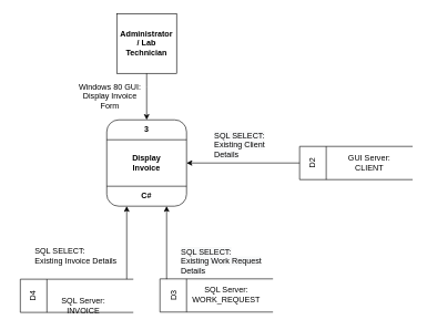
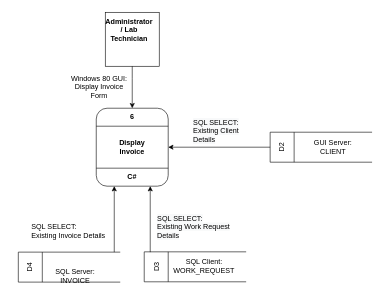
  <mxCell id="0" />
  <mxCell id="1" parent="0" />
  <mxCell id="2" style="edgeStyle=orthogonalEdgeStyle;rounded=0;orthogonalLoop=1;jettySize=auto;html=1;startArrow=none;startFill=0;endArrow=classic;endFill=1;" parent="1" edge="1"><mxGeometry relative="1" as="geometry"><mxPoint x="220" y="100" as="sourcePoint" /><mxPoint x="220" y="180" as="targetPoint" /><Array as="points"><mxPoint x="220" y="130" /><mxPoint x="220" y="130" /></Array></mxGeometry></mxCell>
  <mxCell id="3" value="" style="whiteSpace=wrap;html=1;aspect=fixed;" parent="1" vertex="1"><mxGeometry x="175" y="20" width="90" height="90" as="geometry" /></mxCell>
- <mxCell id="4" value="Administrator / Lab Technician" style="text;html=1;strokeColor=none;fillColor=none;align=center;verticalAlign=middle;whiteSpace=wrap;rounded=0;fontStyle=1" parent="1" vertex="1"><mxGeometry x="190" y="50" width="60" height="30" as="geometry" /></mxCell>
+ <mxCell id="4" value="Administrator / Lab Technician" style="text;html=1;strokeColor=none;fillColor=none;align=center;verticalAlign=middle;whiteSpace=wrap;rounded=0;fontStyle=1" parent="1" vertex="1"><mxGeometry x="185" y="35" width="60" height="30" as="geometry" /></mxCell>
  <mxCell id="5" value="" style="rounded=1;whiteSpace=wrap;html=1;" parent="1" vertex="1"><mxGeometry x="160" y="180" width="120" height="130" as="geometry" /></mxCell>
  <mxCell id="6" value="Display Invoice" style="text;html=1;strokeColor=none;fillColor=none;align=center;verticalAlign=middle;whiteSpace=wrap;rounded=0;fontStyle=1" parent="1" vertex="1"><mxGeometry x="190" y="230" width="60" height="30" as="geometry" /></mxCell>
  <mxCell id="7" value="Windows 80 GUI:&lt;br&gt;Display Invoice Form" style="text;html=1;strokeColor=none;fillColor=none;align=center;verticalAlign=middle;whiteSpace=wrap;rounded=0;" parent="1" vertex="1"><mxGeometry x="110" y="130" width="110" height="30" as="geometry" /></mxCell>
  <mxCell id="8" value="" style="endArrow=none;html=1;rounded=0;" parent="1" edge="1"><mxGeometry width="50" height="50" relative="1" as="geometry"><mxPoint x="30" y="420" as="sourcePoint" /><mxPoint x="200" y="420" as="targetPoint" /></mxGeometry></mxCell>
  <mxCell id="9" value="" style="endArrow=none;html=1;rounded=0;" parent="1" edge="1"><mxGeometry width="50" height="50" relative="1" as="geometry"><mxPoint x="30" y="470" as="sourcePoint" /><mxPoint x="200" y="470" as="targetPoint" /></mxGeometry></mxCell>
  <mxCell id="10" value="" style="endArrow=none;html=1;rounded=0;" parent="1" edge="1"><mxGeometry width="50" height="50" relative="1" as="geometry"><mxPoint x="30" y="470" as="sourcePoint" /><mxPoint x="30" y="420" as="targetPoint" /></mxGeometry></mxCell>
  <mxCell id="11" value="" style="endArrow=none;html=1;rounded=0;" parent="1" edge="1"><mxGeometry width="50" height="50" relative="1" as="geometry"><mxPoint x="70" y="470" as="sourcePoint" /><mxPoint x="70" y="420" as="targetPoint" /></mxGeometry></mxCell>
  <mxCell id="12" value="D4" style="text;html=1;strokeColor=none;fillColor=none;align=center;verticalAlign=middle;whiteSpace=wrap;rounded=0;rotation=-90;" parent="1" vertex="1"><mxGeometry x="20" y="430" width="60" height="30" as="geometry" /></mxCell>
  <mxCell id="13" value="" style="endArrow=classic;html=1;rounded=0;entryX=0.25;entryY=1;entryDx=0;entryDy=0;" parent="1" target="5" edge="1"><mxGeometry width="50" height="50" relative="1" as="geometry"><mxPoint x="190" y="420" as="sourcePoint" /><mxPoint x="220" y="310" as="targetPoint" /><Array as="points" /></mxGeometry></mxCell>
  <mxCell id="14" value="SQL SELECT:&lt;br&gt;Existing Invoice Details&lt;span style=&quot;&quot;&gt;&lt;br&gt;&lt;/span&gt;" style="text;html=1;strokeColor=none;fillColor=none;align=left;verticalAlign=middle;whiteSpace=wrap;rounded=0;" parent="1" vertex="1"><mxGeometry x="50" y="370" width="130" height="30" as="geometry" /></mxCell>
  <mxCell id="15" value="SQL Server:&lt;br&gt;INVOICE" style="text;html=1;strokeColor=none;fillColor=none;align=center;verticalAlign=middle;whiteSpace=wrap;rounded=0;" parent="1" vertex="1"><mxGeometry x="90" y="445" width="70" height="30" as="geometry" /></mxCell>
  <mxCell id="16" value="" style="endArrow=none;html=1;rounded=0;" parent="1" edge="1"><mxGeometry width="50" height="50" relative="1" as="geometry"><mxPoint x="160" y="210" as="sourcePoint" /><mxPoint x="280" y="210" as="targetPoint" /></mxGeometry></mxCell>
  <mxCell id="17" value="" style="endArrow=none;html=1;rounded=0;" parent="1" edge="1"><mxGeometry width="50" height="50" relative="1" as="geometry"><mxPoint x="160" y="280" as="sourcePoint" /><mxPoint x="280" y="280" as="targetPoint" /></mxGeometry></mxCell>
- <mxCell id="18" value="3" style="text;html=1;strokeColor=none;fillColor=none;align=center;verticalAlign=middle;whiteSpace=wrap;rounded=0;fontStyle=1" parent="1" vertex="1"><mxGeometry x="190" y="180" width="60" height="30" as="geometry" /></mxCell>
+ <mxCell id="18" value="6" style="text;html=1;strokeColor=none;fillColor=none;align=center;verticalAlign=middle;whiteSpace=wrap;rounded=0;fontStyle=1" parent="1" vertex="1"><mxGeometry x="190" y="180" width="60" height="30" as="geometry" /></mxCell>
  <mxCell id="19" value="C#" style="text;html=1;strokeColor=none;fillColor=none;align=center;verticalAlign=middle;whiteSpace=wrap;rounded=0;fontStyle=1" parent="1" vertex="1"><mxGeometry x="190" y="280" width="60" height="30" as="geometry" /></mxCell>
  <mxCell id="20" value="" style="endArrow=none;html=1;rounded=0;" parent="1" edge="1"><mxGeometry width="50" height="50" relative="1" as="geometry"><mxPoint x="240" y="419.5" as="sourcePoint" /><mxPoint x="410" y="419.5" as="targetPoint" /></mxGeometry></mxCell>
  <mxCell id="21" value="" style="endArrow=none;html=1;rounded=0;" parent="1" edge="1"><mxGeometry width="50" height="50" relative="1" as="geometry"><mxPoint x="240" y="469.5" as="sourcePoint" /><mxPoint x="410" y="469.5" as="targetPoint" /></mxGeometry></mxCell>
  <mxCell id="22" value="" style="endArrow=none;html=1;rounded=0;" parent="1" edge="1"><mxGeometry width="50" height="50" relative="1" as="geometry"><mxPoint x="240" y="469.5" as="sourcePoint" /><mxPoint x="240" y="419.5" as="targetPoint" /></mxGeometry></mxCell>
  <mxCell id="23" value="" style="endArrow=none;html=1;rounded=0;" parent="1" edge="1"><mxGeometry width="50" height="50" relative="1" as="geometry"><mxPoint x="280" y="469.5" as="sourcePoint" /><mxPoint x="280" y="419.5" as="targetPoint" /></mxGeometry></mxCell>
  <mxCell id="24" value="D3" style="text;html=1;strokeColor=none;fillColor=none;align=center;verticalAlign=middle;whiteSpace=wrap;rounded=0;rotation=-90;" parent="1" vertex="1"><mxGeometry x="230" y="429.5" width="60" height="30" as="geometry" /></mxCell>
- <mxCell id="25" value="SQL Server:&lt;br&gt;WORK_REQUEST" style="text;html=1;strokeColor=none;fillColor=none;align=center;verticalAlign=middle;whiteSpace=wrap;rounded=0;" parent="1" vertex="1"><mxGeometry x="310" y="428.5" width="60" height="30" as="geometry" /></mxCell>
+ <mxCell id="25" value="SQL Client:&lt;br&gt;WORK_REQUEST" style="text;html=1;strokeColor=none;fillColor=none;align=center;verticalAlign=middle;whiteSpace=wrap;rounded=0;" parent="1" vertex="1"><mxGeometry x="310" y="428.5" width="60" height="30" as="geometry" /></mxCell>
  <mxCell id="26" value="" style="endArrow=classic;html=1;rounded=0;entryX=0.75;entryY=1;entryDx=0;entryDy=0;" parent="1" target="5" edge="1"><mxGeometry width="50" height="50" relative="1" as="geometry"><mxPoint x="250" y="420" as="sourcePoint" /><mxPoint x="460" y="330" as="targetPoint" /><Array as="points" /></mxGeometry></mxCell>
- <mxCell id="27" value="&lt;span style=&quot;color: rgb(0, 0, 0); font-family: Helvetica; font-size: 12px; font-style: normal; font-variant-ligatures: normal; font-variant-caps: normal; font-weight: 400; letter-spacing: normal; orphans: 2; text-align: left; text-indent: 0px; text-transform: none; widows: 2; word-spacing: 0px; -webkit-text-stroke-width: 0px; text-decoration-thickness: initial; text-decoration-style: initial; text-decoration-color: initial; background-color: rgb(248, 249, 250); float: none; display: inline !important;&quot;&gt;SQL SELECT:&lt;/span&gt;&lt;br style=&quot;color: rgb(0, 0, 0); font-family: Helvetica; font-size: 12px; font-style: normal; font-variant-ligatures: normal; font-variant-caps: normal; font-weight: 400; letter-spacing: normal; orphans: 2; text-align: left; text-indent: 0px; text-transform: none; widows: 2; word-spacing: 0px; -webkit-text-stroke-width: 0px; text-decoration-thickness: initial; text-decoration-style: initial; text-decoration-color: initial; background-color: rgb(248, 249, 250);&quot;&gt;&lt;span style=&quot;color: rgb(0, 0, 0); font-family: Helvetica; font-size: 12px; font-style: normal; font-variant-ligatures: normal; font-variant-caps: normal; font-weight: 400; letter-spacing: normal; orphans: 2; text-align: left; text-indent: 0px; text-transform: none; widows: 2; word-spacing: 0px; -webkit-text-stroke-width: 0px; text-decoration-thickness: initial; text-decoration-style: initial; text-decoration-color: initial; background-color: rgb(248, 249, 250); float: none; display: inline !important;&quot;&gt;Existing Work Request Details&lt;/span&gt;" style="text;whiteSpace=wrap;html=1;" parent="1" vertex="1"><mxGeometry x="270" y="365" width="150" height="50" as="geometry" /></mxCell>
+ <mxCell id="27" value="&lt;span style=&quot;color: rgb(0, 0, 0); font-family: Helvetica; font-size: 12px; font-style: normal; font-variant-ligatures: normal; font-variant-caps: normal; font-weight: 400; letter-spacing: normal; orphans: 2; text-align: left; text-indent: 0px; text-transform: none; widows: 2; word-spacing: 0px; -webkit-text-stroke-width: 0px; text-decoration-thickness: initial; text-decoration-style: initial; text-decoration-color: initial; background-color: rgb(248, 249, 250); float: none; display: inline !important;&quot;&gt;SQL SELECT:&lt;/span&gt;&lt;br style=&quot;color: rgb(0, 0, 0); font-family: Helvetica; font-size: 12px; font-style: normal; font-variant-ligatures: normal; font-variant-caps: normal; font-weight: 400; letter-spacing: normal; orphans: 2; text-align: left; text-indent: 0px; text-transform: none; widows: 2; word-spacing: 0px; -webkit-text-stroke-width: 0px; text-decoration-thickness: initial; text-decoration-style: initial; text-decoration-color: initial; background-color: rgb(248, 249, 250);&quot;&gt;&lt;span style=&quot;color: rgb(0, 0, 0); font-family: Helvetica; font-size: 12px; font-style: normal; font-variant-ligatures: normal; font-variant-caps: normal; font-weight: 400; letter-spacing: normal; orphans: 2; text-align: left; text-indent: 0px; text-transform: none; widows: 2; word-spacing: 0px; -webkit-text-stroke-width: 0px; text-decoration-thickness: initial; text-decoration-style: initial; text-decoration-color: initial; background-color: rgb(248, 249, 250); float: none; display: inline !important;&quot;&gt;Existing Work Request Details&lt;/span&gt;" style="text;whiteSpace=wrap;html=1;" parent="1" vertex="1"><mxGeometry x="260" y="350" width="150" height="50" as="geometry" /></mxCell>
  <mxCell id="28" value="" style="endArrow=none;html=1;rounded=0;" edge="1" parent="1"><mxGeometry width="50" height="50" relative="1" as="geometry"><mxPoint x="450" y="220" as="sourcePoint" /><mxPoint x="620" y="220" as="targetPoint" /></mxGeometry></mxCell>
  <mxCell id="29" value="" style="endArrow=none;html=1;rounded=0;" edge="1" parent="1"><mxGeometry width="50" height="50" relative="1" as="geometry"><mxPoint x="450" y="270" as="sourcePoint" /><mxPoint x="620" y="270" as="targetPoint" /></mxGeometry></mxCell>
  <mxCell id="30" value="" style="endArrow=none;html=1;rounded=0;" edge="1" parent="1"><mxGeometry width="50" height="50" relative="1" as="geometry"><mxPoint x="450" y="270" as="sourcePoint" /><mxPoint x="450" y="220" as="targetPoint" /></mxGeometry></mxCell>
  <mxCell id="31" value="" style="endArrow=none;html=1;rounded=0;" edge="1" parent="1"><mxGeometry width="50" height="50" relative="1" as="geometry"><mxPoint x="490" y="270" as="sourcePoint" /><mxPoint x="490" y="220" as="targetPoint" /></mxGeometry></mxCell>
  <mxCell id="32" value="D2" style="text;html=1;strokeColor=none;fillColor=none;align=center;verticalAlign=middle;whiteSpace=wrap;rounded=0;rotation=-90;" vertex="1" parent="1"><mxGeometry x="440" y="230" width="60" height="30" as="geometry" /></mxCell>
  <mxCell id="33" value="GUI Server:&lt;br&gt;CLIENT" style="text;html=1;strokeColor=none;fillColor=none;align=center;verticalAlign=middle;whiteSpace=wrap;rounded=0;" vertex="1" parent="1"><mxGeometry x="520" y="230" width="70" height="30" as="geometry" /></mxCell>
  <mxCell id="34" value="" style="endArrow=classic;html=1;rounded=0;entryX=1;entryY=0.5;entryDx=0;entryDy=0;" edge="1" parent="1" target="5"><mxGeometry width="50" height="50" relative="1" as="geometry"><mxPoint x="450" y="245" as="sourcePoint" /><mxPoint x="550" y="60" as="targetPoint" /><Array as="points" /></mxGeometry></mxCell>
  <mxCell id="35" value="&lt;span style=&quot;color: rgb(0, 0, 0); font-family: Helvetica; font-size: 12px; font-style: normal; font-variant-ligatures: normal; font-variant-caps: normal; font-weight: 400; letter-spacing: normal; orphans: 2; text-align: left; text-indent: 0px; text-transform: none; widows: 2; word-spacing: 0px; -webkit-text-stroke-width: 0px; background-color: rgb(248, 249, 250); text-decoration-thickness: initial; text-decoration-style: initial; text-decoration-color: initial; float: none; display: inline !important;&quot;&gt;SQL SELECT:&lt;/span&gt;&lt;br style=&quot;color: rgb(0, 0, 0); font-family: Helvetica; font-size: 12px; font-style: normal; font-variant-ligatures: normal; font-variant-caps: normal; font-weight: 400; letter-spacing: normal; orphans: 2; text-align: left; text-indent: 0px; text-transform: none; widows: 2; word-spacing: 0px; -webkit-text-stroke-width: 0px; background-color: rgb(248, 249, 250); text-decoration-thickness: initial; text-decoration-style: initial; text-decoration-color: initial;&quot;&gt;&lt;span style=&quot;color: rgb(0, 0, 0); font-family: Helvetica; font-size: 12px; font-style: normal; font-variant-ligatures: normal; font-variant-caps: normal; font-weight: 400; letter-spacing: normal; orphans: 2; text-align: left; text-indent: 0px; text-transform: none; widows: 2; word-spacing: 0px; -webkit-text-stroke-width: 0px; background-color: rgb(248, 249, 250); text-decoration-thickness: initial; text-decoration-style: initial; text-decoration-color: initial; float: none; display: inline !important;&quot;&gt;Existing Client Details&lt;/span&gt;" style="text;whiteSpace=wrap;html=1;" vertex="1" parent="1"><mxGeometry x="320" y="190" width="115" height="50" as="geometry" /></mxCell>
